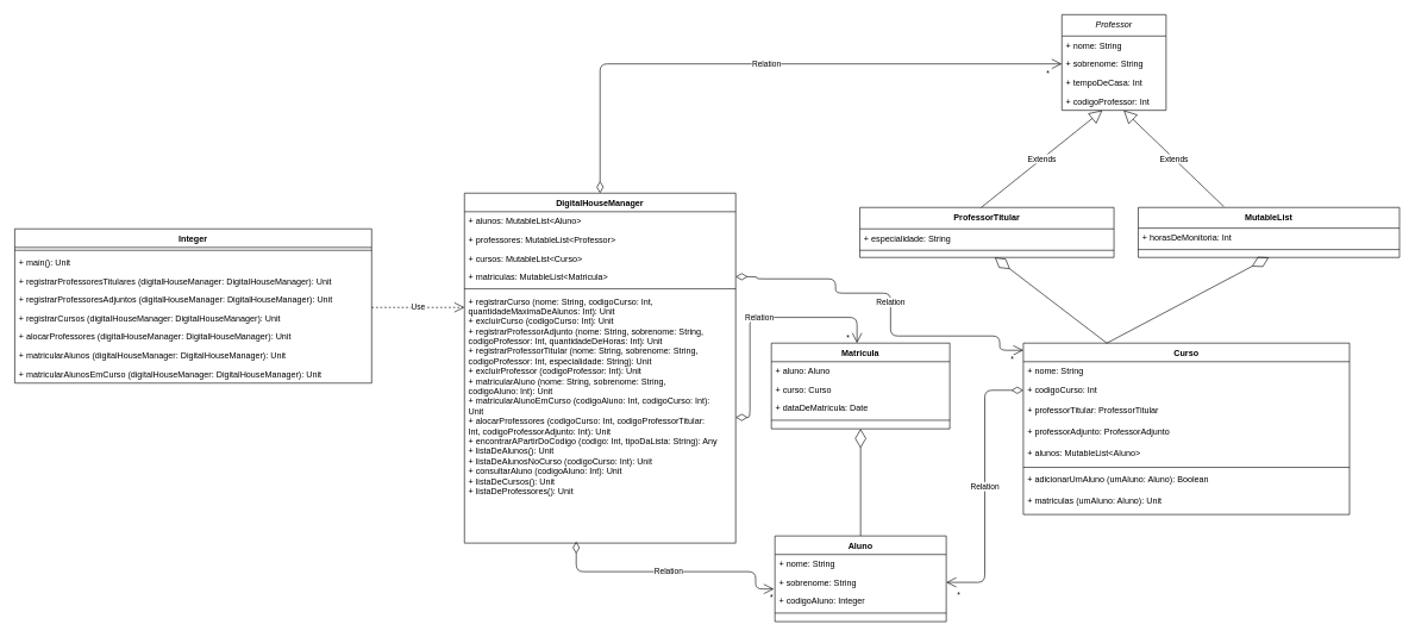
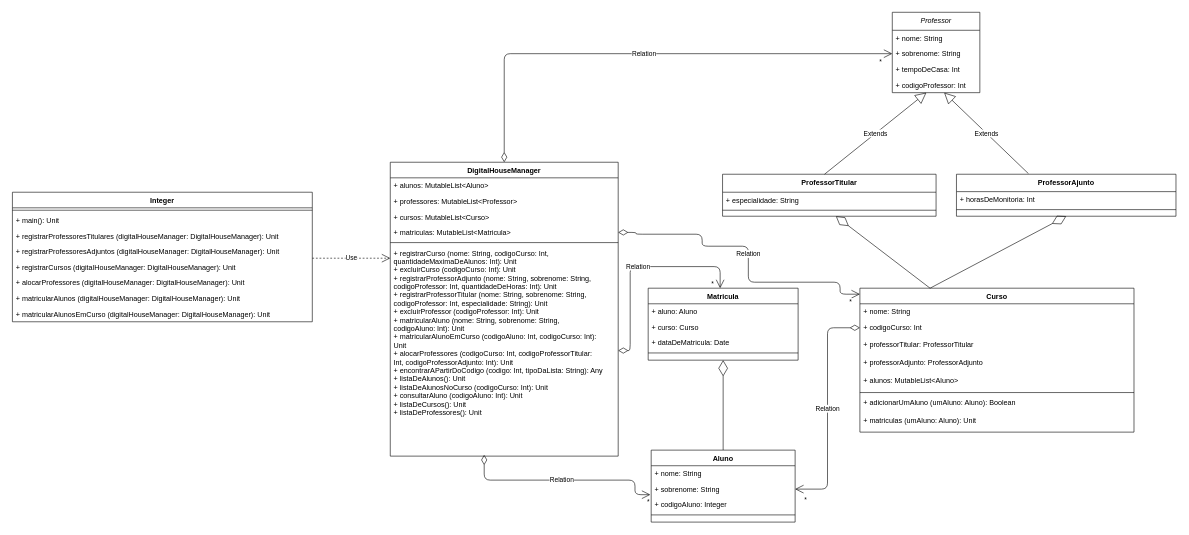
  <mxCell id="0" />
  <mxCell id="1" parent="0" />
  <mxCell id="2" value="Extends" style="endArrow=block;endSize=16;endFill=0;html=1;" parent="1" target="14" edge="1"><mxGeometry width="160" relative="1" as="geometry"><mxPoint x="1714" y="289" as="sourcePoint" /><mxPoint x="1566.453" y="204" as="targetPoint" /></mxGeometry></mxCell>
- <mxCell id="3" value="MutableList" style="swimlane;fontStyle=1;align=center;verticalAlign=top;childLayout=stackLayout;horizontal=1;startSize=29;horizontalStack=0;resizeParent=1;resizeLast=0;collapsible=1;marginBottom=0;rounded=0;shadow=0;strokeWidth=1;" parent="1" vertex="1"><mxGeometry x="1594" y="290" width="366" height="70" as="geometry"><mxRectangle x="550" y="140" width="160" height="26" as="alternateBounds" /></mxGeometry></mxCell>
+ <mxCell id="3" value="ProfessorAjunto" style="swimlane;fontStyle=1;align=center;verticalAlign=top;childLayout=stackLayout;horizontal=1;startSize=29;horizontalStack=0;resizeParent=1;resizeLast=0;collapsible=1;marginBottom=0;rounded=0;shadow=0;strokeWidth=1;" parent="1" vertex="1"><mxGeometry x="1594" y="290" width="366" height="70" as="geometry"><mxRectangle x="550" y="140" width="160" height="26" as="alternateBounds" /></mxGeometry></mxCell>
  <mxCell id="4" value="+ horasDeMonitoria: Int" style="text;align=left;verticalAlign=top;spacingLeft=4;spacingRight=4;overflow=hidden;rotatable=0;points=[[0,0.5],[1,0.5]];portConstraint=eastwest;" parent="3" vertex="1"><mxGeometry y="29" width="366" height="26" as="geometry" /></mxCell>
  <mxCell id="5" value="" style="line;html=1;strokeWidth=1;align=left;verticalAlign=middle;spacingTop=-1;spacingLeft=3;spacingRight=3;rotatable=0;labelPosition=right;points=[];portConstraint=eastwest;" parent="3" vertex="1"><mxGeometry y="55" width="366" height="8" as="geometry" /></mxCell>
  <mxCell id="6" value="ProfessorTitular" style="swimlane;fontStyle=1;align=center;verticalAlign=top;childLayout=stackLayout;horizontal=1;startSize=30;horizontalStack=0;resizeParent=1;resizeLast=0;collapsible=1;marginBottom=0;rounded=0;shadow=0;strokeWidth=1;" parent="1" vertex="1"><mxGeometry x="1204" y="290" width="356" height="70" as="geometry"><mxRectangle x="550" y="140" width="160" height="26" as="alternateBounds" /></mxGeometry></mxCell>
  <mxCell id="7" value="Extends" style="endArrow=block;endSize=16;endFill=0;html=1;" parent="6" target="14" edge="1"><mxGeometry width="160" relative="1" as="geometry"><mxPoint x="170" as="sourcePoint" /><mxPoint x="295.383" y="-86" as="targetPoint" /></mxGeometry></mxCell>
  <mxCell id="8" value="+ especialidade: String" style="text;align=left;verticalAlign=top;spacingLeft=4;spacingRight=4;overflow=hidden;rotatable=0;points=[[0,0.5],[1,0.5]];portConstraint=eastwest;" parent="6" vertex="1"><mxGeometry y="30" width="356" height="26" as="geometry" /></mxCell>
  <mxCell id="9" value="" style="line;html=1;strokeWidth=1;align=left;verticalAlign=middle;spacingTop=-1;spacingLeft=3;spacingRight=3;rotatable=0;labelPosition=right;points=[];portConstraint=eastwest;" parent="6" vertex="1"><mxGeometry y="56" width="356" height="8" as="geometry" /></mxCell>
  <mxCell id="10" value="Professor" style="swimlane;fontStyle=2;align=center;verticalAlign=top;childLayout=stackLayout;horizontal=1;startSize=30;horizontalStack=0;resizeParent=1;resizeLast=0;collapsible=1;marginBottom=0;rounded=0;shadow=0;strokeWidth=1;" parent="1" vertex="1"><mxGeometry x="1487" y="20" width="146" height="134" as="geometry"><mxRectangle x="550" y="140" width="160" height="26" as="alternateBounds" /></mxGeometry></mxCell>
  <mxCell id="11" value="+ nome: String" style="text;align=left;verticalAlign=top;spacingLeft=4;spacingRight=4;overflow=hidden;rotatable=0;points=[[0,0.5],[1,0.5]];portConstraint=eastwest;" parent="10" vertex="1"><mxGeometry y="30" width="146" height="26" as="geometry" /></mxCell>
  <mxCell id="12" value="+ sobrenome: String" style="text;align=left;verticalAlign=top;spacingLeft=4;spacingRight=4;overflow=hidden;rotatable=0;points=[[0,0.5],[1,0.5]];portConstraint=eastwest;rounded=0;shadow=0;html=0;" parent="10" vertex="1"><mxGeometry y="56" width="146" height="26" as="geometry" /></mxCell>
  <mxCell id="13" value="+ tempoDeCasa: Int" style="text;align=left;verticalAlign=top;spacingLeft=4;spacingRight=4;overflow=hidden;rotatable=0;points=[[0,0.5],[1,0.5]];portConstraint=eastwest;rounded=0;shadow=0;html=0;" parent="10" vertex="1"><mxGeometry y="82" width="146" height="26" as="geometry" /></mxCell>
  <mxCell id="14" value="+ codigoProfessor: Int" style="text;align=left;verticalAlign=top;spacingLeft=4;spacingRight=4;overflow=hidden;rotatable=0;points=[[0,0.5],[1,0.5]];portConstraint=eastwest;rounded=0;shadow=0;html=0;" parent="10" vertex="1"><mxGeometry y="108" width="146" height="26" as="geometry" /></mxCell>
  <mxCell id="15" value="Curso" style="swimlane;fontStyle=1;align=center;verticalAlign=top;childLayout=stackLayout;horizontal=1;startSize=26;horizontalStack=0;resizeParent=1;resizeLast=0;collapsible=1;marginBottom=0;rounded=0;shadow=0;strokeWidth=1;" parent="1" vertex="1"><mxGeometry x="1433" y="480" width="457" height="240" as="geometry"><mxRectangle x="230" y="140" width="160" height="26" as="alternateBounds" /></mxGeometry></mxCell>
  <mxCell id="16" value="+ nome: String" style="text;align=left;verticalAlign=top;spacingLeft=4;spacingRight=4;overflow=hidden;rotatable=0;points=[[0,0.5],[1,0.5]];portConstraint=eastwest;" parent="15" vertex="1"><mxGeometry y="26" width="457" height="26" as="geometry" /></mxCell>
  <mxCell id="17" value="+ codigoCurso: Int" style="text;align=left;verticalAlign=top;spacingLeft=4;spacingRight=4;overflow=hidden;rotatable=0;points=[[0,0.5],[1,0.5]];portConstraint=eastwest;rounded=0;shadow=0;html=0;" parent="15" vertex="1"><mxGeometry y="52" width="457" height="28" as="geometry" /></mxCell>
  <mxCell id="18" value="+ professorTitular: ProfessorTitular" style="text;align=left;verticalAlign=top;spacingLeft=4;spacingRight=4;overflow=hidden;rotatable=0;points=[[0,0.5],[1,0.5]];portConstraint=eastwest;rounded=0;shadow=0;html=0;" parent="15" vertex="1"><mxGeometry y="80" width="457" height="30" as="geometry" /></mxCell>
  <mxCell id="19" value="+ professorAdjunto: ProfessorAdjunto" style="text;align=left;verticalAlign=top;spacingLeft=4;spacingRight=4;overflow=hidden;rotatable=0;points=[[0,0.5],[1,0.5]];portConstraint=eastwest;rounded=0;shadow=0;html=0;" parent="15" vertex="1"><mxGeometry y="110" width="457" height="30" as="geometry" /></mxCell>
  <mxCell id="20" value="+ alunos: MutableList&lt;Aluno&gt;" style="text;align=left;verticalAlign=top;spacingLeft=4;spacingRight=4;overflow=hidden;rotatable=0;points=[[0,0.5],[1,0.5]];portConstraint=eastwest;rounded=0;shadow=0;html=0;" parent="15" vertex="1"><mxGeometry y="140" width="457" height="30" as="geometry" /></mxCell>
  <mxCell id="21" value="" style="line;html=1;strokeWidth=1;align=left;verticalAlign=middle;spacingTop=-1;spacingLeft=3;spacingRight=3;rotatable=0;labelPosition=right;points=[];portConstraint=eastwest;" parent="15" vertex="1"><mxGeometry y="170" width="457" height="8" as="geometry" /></mxCell>
  <mxCell id="22" value="+ adicionarUmAluno (umAluno: Aluno): Boolean&#10;" style="text;align=left;verticalAlign=top;spacingLeft=4;spacingRight=4;overflow=hidden;rotatable=0;points=[[0,0.5],[1,0.5]];portConstraint=eastwest;" parent="15" vertex="1"><mxGeometry y="178" width="457" height="30" as="geometry" /></mxCell>
  <mxCell id="23" value="+ matriculas (umAluno: Aluno): Unit" style="text;align=left;verticalAlign=top;spacingLeft=4;spacingRight=4;overflow=hidden;rotatable=0;points=[[0,0.5],[1,0.5]];portConstraint=eastwest;" parent="15" vertex="1"><mxGeometry y="208" width="457" height="30" as="geometry" /></mxCell>
  <mxCell id="24" value="" style="endArrow=diamondThin;endFill=0;endSize=24;html=1;" parent="1" edge="1"><mxGeometry width="160" relative="1" as="geometry"><mxPoint x="1550" y="480" as="sourcePoint" /><mxPoint x="1393" y="360" as="targetPoint" /></mxGeometry></mxCell>
  <mxCell id="25" value="" style="endArrow=diamondThin;endFill=0;endSize=24;html=1;entryX=0.5;entryY=1;entryDx=0;entryDy=0;" parent="1" target="3" edge="1"><mxGeometry width="160" relative="1" as="geometry"><mxPoint x="1550" y="480" as="sourcePoint" /><mxPoint x="1710" y="480" as="targetPoint" /></mxGeometry></mxCell>
  <mxCell id="26" value="" style="endArrow=diamondThin;endFill=0;endSize=24;html=1;" parent="1" source="27" target="48" edge="1"><mxGeometry width="160" relative="1" as="geometry"><mxPoint x="1310" y="660" as="sourcePoint" /><mxPoint x="1470" y="660" as="targetPoint" /></mxGeometry></mxCell>
  <mxCell id="27" value="Aluno" style="swimlane;fontStyle=1;align=center;verticalAlign=top;childLayout=stackLayout;horizontal=1;startSize=26;horizontalStack=0;resizeParent=1;resizeLast=0;collapsible=1;marginBottom=0;rounded=0;shadow=0;strokeWidth=1;" parent="1" vertex="1"><mxGeometry x="1085" y="750" width="240" height="120" as="geometry"><mxRectangle x="160" y="120" width="160" height="26" as="alternateBounds" /></mxGeometry></mxCell>
  <mxCell id="28" value="+ nome: String" style="text;align=left;verticalAlign=top;spacingLeft=4;spacingRight=4;overflow=hidden;rotatable=0;points=[[0,0.5],[1,0.5]];portConstraint=eastwest;" parent="27" vertex="1"><mxGeometry y="26" width="240" height="26" as="geometry" /></mxCell>
  <mxCell id="29" value="+ sobrenome: String" style="text;align=left;verticalAlign=top;spacingLeft=4;spacingRight=4;overflow=hidden;rotatable=0;points=[[0,0.5],[1,0.5]];portConstraint=eastwest;rounded=0;shadow=0;html=0;" parent="27" vertex="1"><mxGeometry y="52" width="240" height="26" as="geometry" /></mxCell>
  <mxCell id="30" value="+ codigoAluno: Integer" style="text;align=left;verticalAlign=top;spacingLeft=4;spacingRight=4;overflow=hidden;rotatable=0;points=[[0,0.5],[1,0.5]];portConstraint=eastwest;rounded=0;shadow=0;html=0;" parent="27" vertex="1"><mxGeometry y="78" width="240" height="26" as="geometry" /></mxCell>
  <mxCell id="31" value="" style="line;html=1;strokeWidth=1;align=left;verticalAlign=middle;spacingTop=-1;spacingLeft=3;spacingRight=3;rotatable=0;labelPosition=right;points=[];portConstraint=eastwest;" parent="27" vertex="1"><mxGeometry y="104" width="240" height="8" as="geometry" /></mxCell>
  <mxCell id="32" value="DigitalHouseManager" style="swimlane;fontStyle=1;align=center;verticalAlign=top;childLayout=stackLayout;horizontal=1;startSize=26;horizontalStack=0;resizeParent=1;resizeParentMax=0;resizeLast=0;collapsible=1;marginBottom=0;" parent="1" vertex="1"><mxGeometry x="650" y="270" width="380" height="490" as="geometry" /></mxCell>
  <mxCell id="33" value="+ alunos: MutableList&lt;Aluno&gt;" style="text;strokeColor=none;fillColor=none;align=left;verticalAlign=top;spacingLeft=4;spacingRight=4;overflow=hidden;rotatable=0;points=[[0,0.5],[1,0.5]];portConstraint=eastwest;" parent="32" vertex="1"><mxGeometry y="26" width="380" height="26" as="geometry" /></mxCell>
  <mxCell id="34" value="+ professores: MutableList&lt;Professor&gt;" style="text;strokeColor=none;fillColor=none;align=left;verticalAlign=top;spacingLeft=4;spacingRight=4;overflow=hidden;rotatable=0;points=[[0,0.5],[1,0.5]];portConstraint=eastwest;" parent="32" vertex="1"><mxGeometry y="52" width="380" height="26" as="geometry" /></mxCell>
  <mxCell id="35" value="+ cursos: MutableList&lt;Curso&gt;" style="text;strokeColor=none;fillColor=none;align=left;verticalAlign=top;spacingLeft=4;spacingRight=4;overflow=hidden;rotatable=0;points=[[0,0.5],[1,0.5]];portConstraint=eastwest;" parent="32" vertex="1"><mxGeometry y="78" width="380" height="26" as="geometry" /></mxCell>
  <mxCell id="36" value="+ matriculas: MutableList&lt;Matricula&gt;" style="text;strokeColor=none;fillColor=none;align=left;verticalAlign=top;spacingLeft=4;spacingRight=4;overflow=hidden;rotatable=0;points=[[0,0.5],[1,0.5]];portConstraint=eastwest;" parent="32" vertex="1"><mxGeometry y="104" width="380" height="26" as="geometry" /></mxCell>
  <mxCell id="37" value="" style="line;strokeWidth=1;fillColor=none;align=left;verticalAlign=middle;spacingTop=-1;spacingLeft=3;spacingRight=3;rotatable=0;labelPosition=right;points=[];portConstraint=eastwest;" parent="32" vertex="1"><mxGeometry y="130" width="380" height="8" as="geometry" /></mxCell>
  <mxCell id="38" value="+ registrarCurso (nome: String, codigoCurso: Int,&#10;quantidadeMaximaDeAlunos: Int): Unit&#10;+ excluirCurso (codigoCurso: Int): Unit&#10;+ registrarProfessorAdjunto (nome: String, sobrenome: String, &#10;codigoProfessor: Int, quantidadeDeHoras: Int): Unit&#10;+ registrarProfessorTitular (nome: String, sobrenome: String,&#10;codigoProfessor: Int, especialidade: String): Unit&#10;+ excluirProfessor (codigoProfessor: Int): Unit&#10;+ matricularAluno (nome: String, sobrenome: String, &#10;codigoAluno: Int): Unit&#10;+ matricularAlunoEmCurso (codigoAluno: Int, codigoCurso: Int):&#10;Unit&#10;+ alocarProfessores (codigoCurso: Int, codigoProfessorTitular:&#10;Int, codigoProfessorAdjunto: Int): Unit&#10;+ encontrarAPartirDoCodigo (codigo: Int, tipoDaLista: String): Any&#10;+ listaDeAlunos(): Unit&#10;+ listaDeAlunosNoCurso (codigoCurso: Int): Unit&#10;+ consultarAluno (codigoAluno: Int): Unit&#10;+ listaDeCursos(): Unit&#10;+ listaDeProfessores(): Unit&#10;" style="text;strokeColor=none;fillColor=none;align=left;verticalAlign=top;spacingLeft=4;spacingRight=4;overflow=hidden;rotatable=0;points=[[0,0.5],[1,0.5]];portConstraint=eastwest;" parent="32" vertex="1"><mxGeometry y="138" width="380" height="352" as="geometry" /></mxCell>
  <mxCell id="39" value="Relation" style="endArrow=open;html=1;endSize=12;startArrow=diamondThin;startSize=14;startFill=0;edgeStyle=orthogonalEdgeStyle;exitX=0.412;exitY=0.994;exitDx=0;exitDy=0;exitPerimeter=0;entryX=-0.006;entryY=0.857;entryDx=0;entryDy=0;entryPerimeter=0;" parent="1" source="38" target="29" edge="1"><mxGeometry relative="1" as="geometry"><mxPoint x="830" y="620" as="sourcePoint" /><mxPoint x="990" y="620" as="targetPoint" /><Array as="points"><mxPoint x="807" y="800" /><mxPoint x="1058" y="800" /><mxPoint x="1058" y="824" /></Array></mxGeometry></mxCell>
  <mxCell id="40" value="*" style="edgeLabel;resizable=0;html=1;align=right;verticalAlign=top;" parent="39" connectable="0" vertex="1"><mxGeometry x="1" relative="1" as="geometry" /></mxCell>
  <mxCell id="41" value="Relation" style="endArrow=open;html=1;endSize=12;startArrow=diamondThin;startSize=14;startFill=0;edgeStyle=orthogonalEdgeStyle;exitX=1;exitY=0.5;exitDx=0;exitDy=0;" parent="1" source="38" edge="1"><mxGeometry relative="1" as="geometry"><mxPoint x="860.08" y="479.568" as="sourcePoint" /><mxPoint x="1200" y="480" as="targetPoint" /><Array as="points"><mxPoint x="1050" y="584" /><mxPoint x="1050" y="444" /><mxPoint x="1200" y="444" /></Array></mxGeometry></mxCell>
  <mxCell id="42" value="*" style="edgeLabel;resizable=0;html=1;align=right;verticalAlign=top;" parent="41" connectable="0" vertex="1"><mxGeometry x="1" relative="1" as="geometry"><mxPoint x="-10" y="-20.47" as="offset" /></mxGeometry></mxCell>
  <mxCell id="43" value="Matricula" style="swimlane;fontStyle=1;align=center;verticalAlign=top;childLayout=stackLayout;horizontal=1;startSize=26;horizontalStack=0;resizeParent=1;resizeParentMax=0;resizeLast=0;collapsible=1;marginBottom=0;" parent="1" vertex="1"><mxGeometry x="1080" y="480" width="250" height="120" as="geometry" /></mxCell>
  <mxCell id="44" value="+ aluno: Aluno" style="text;strokeColor=none;fillColor=none;align=left;verticalAlign=top;spacingLeft=4;spacingRight=4;overflow=hidden;rotatable=0;points=[[0,0.5],[1,0.5]];portConstraint=eastwest;" parent="43" vertex="1"><mxGeometry y="26" width="250" height="26" as="geometry" /></mxCell>
  <mxCell id="45" value="+ curso: Curso" style="text;strokeColor=none;fillColor=none;align=left;verticalAlign=top;spacingLeft=4;spacingRight=4;overflow=hidden;rotatable=0;points=[[0,0.5],[1,0.5]];portConstraint=eastwest;" parent="43" vertex="1"><mxGeometry y="52" width="250" height="26" as="geometry" /></mxCell>
  <mxCell id="46" value="+ dataDeMatricula: Date" style="text;strokeColor=none;fillColor=none;align=left;verticalAlign=top;spacingLeft=4;spacingRight=4;overflow=hidden;rotatable=0;points=[[0,0.5],[1,0.5]];portConstraint=eastwest;" parent="43" vertex="1"><mxGeometry y="78" width="250" height="26" as="geometry" /></mxCell>
  <mxCell id="47" value="" style="line;strokeWidth=1;fillColor=none;align=left;verticalAlign=middle;spacingTop=-1;spacingLeft=3;spacingRight=3;rotatable=0;labelPosition=right;points=[];portConstraint=eastwest;" parent="43" vertex="1"><mxGeometry y="104" width="250" height="8" as="geometry" /></mxCell>
  <mxCell id="48" value="&#10;" style="text;strokeColor=none;fillColor=none;align=left;verticalAlign=top;spacingLeft=4;spacingRight=4;overflow=hidden;rotatable=0;points=[[0,0.5],[1,0.5]];portConstraint=eastwest;" parent="43" vertex="1"><mxGeometry y="112" width="250" height="8" as="geometry" /></mxCell>
  <mxCell id="49" value="Relation" style="endArrow=open;html=1;endSize=12;startArrow=diamondThin;startSize=14;startFill=0;edgeStyle=orthogonalEdgeStyle;exitX=0;exitY=0.5;exitDx=0;exitDy=0;entryX=1;entryY=0.5;entryDx=0;entryDy=0;" parent="1" source="17" target="29" edge="1"><mxGeometry relative="1" as="geometry"><mxPoint x="1230" y="710" as="sourcePoint" /><mxPoint x="1350" y="540" as="targetPoint" /></mxGeometry></mxCell>
  <mxCell id="50" value="*" style="edgeLabel;resizable=0;html=1;align=right;verticalAlign=top;" parent="49" connectable="0" vertex="1"><mxGeometry x="1" relative="1" as="geometry"><mxPoint x="20.03" y="5" as="offset" /></mxGeometry></mxCell>
  <mxCell id="51" value="Relation" style="endArrow=open;html=1;endSize=12;startArrow=diamondThin;startSize=14;startFill=0;edgeStyle=orthogonalEdgeStyle;entryX=0;entryY=0.5;entryDx=0;entryDy=0;exitX=0.5;exitY=0;exitDx=0;exitDy=0;" parent="1" source="32" target="12" edge="1"><mxGeometry relative="1" as="geometry"><mxPoint x="1050" y="130" as="sourcePoint" /><mxPoint x="1210" y="130" as="targetPoint" /></mxGeometry></mxCell>
  <mxCell id="52" value="*" style="edgeLabel;resizable=0;html=1;align=right;verticalAlign=top;" parent="51" connectable="0" vertex="1"><mxGeometry x="1" relative="1" as="geometry"><mxPoint x="-16.71" as="offset" /></mxGeometry></mxCell>
  <mxCell id="53" value="Relation" style="endArrow=open;html=1;endSize=12;startArrow=diamondThin;startSize=14;startFill=0;edgeStyle=orthogonalEdgeStyle;exitX=1;exitY=0.5;exitDx=0;exitDy=0;" parent="1" source="36" target="15" edge="1"><mxGeometry relative="1" as="geometry"><mxPoint x="1120" y="390" as="sourcePoint" /><mxPoint x="1280" y="450" as="targetPoint" /><Array as="points"><mxPoint x="1060" y="390" /><mxPoint x="1170" y="390" /><mxPoint x="1170" y="410" /><mxPoint x="1247" y="410" /><mxPoint x="1247" y="470" /><mxPoint x="1400" y="470" /><mxPoint x="1400" y="490" /></Array></mxGeometry></mxCell>
  <mxCell id="54" value="*" style="edgeLabel;resizable=0;html=1;align=right;verticalAlign=top;" parent="53" connectable="0" vertex="1"><mxGeometry x="1" relative="1" as="geometry"><mxPoint x="-12.71" y="-0.06" as="offset" /></mxGeometry></mxCell>
  <mxCell id="55" value="Integer" style="swimlane;fontStyle=1;align=center;verticalAlign=top;childLayout=stackLayout;horizontal=1;startSize=26;horizontalStack=0;resizeParent=1;resizeParentMax=0;resizeLast=0;collapsible=1;marginBottom=0;" parent="1" vertex="1"><mxGeometry x="20" y="320" width="500" height="216" as="geometry" /></mxCell>
  <mxCell id="56" value="" style="line;strokeWidth=1;fillColor=none;align=left;verticalAlign=middle;spacingTop=-1;spacingLeft=3;spacingRight=3;rotatable=0;labelPosition=right;points=[];portConstraint=eastwest;" parent="55" vertex="1"><mxGeometry y="26" width="500" height="8" as="geometry" /></mxCell>
  <mxCell id="57" value="+ main(): Unit" style="text;strokeColor=none;fillColor=none;align=left;verticalAlign=top;spacingLeft=4;spacingRight=4;overflow=hidden;rotatable=0;points=[[0,0.5],[1,0.5]];portConstraint=eastwest;" parent="55" vertex="1"><mxGeometry y="34" width="500" height="26" as="geometry" /></mxCell>
  <mxCell id="58" value="+ registrarProfessoresTitulares (digitalHouseManager: DigitalHouseManager): Unit" style="text;strokeColor=none;fillColor=none;align=left;verticalAlign=top;spacingLeft=4;spacingRight=4;overflow=hidden;rotatable=0;points=[[0,0.5],[1,0.5]];portConstraint=eastwest;" parent="55" vertex="1"><mxGeometry y="60" width="500" height="26" as="geometry" /></mxCell>
  <mxCell id="59" value="+ registrarProfessoresAdjuntos (digitalHouseManager: DigitalHouseManager): Unit " style="text;strokeColor=none;fillColor=none;align=left;verticalAlign=top;spacingLeft=4;spacingRight=4;overflow=hidden;rotatable=0;points=[[0,0.5],[1,0.5]];portConstraint=eastwest;" parent="55" vertex="1"><mxGeometry y="86" width="500" height="26" as="geometry" /></mxCell>
  <mxCell id="60" value="+ registrarCursos (digitalHouseManager: DigitalHouseManager): Unit" style="text;strokeColor=none;fillColor=none;align=left;verticalAlign=top;spacingLeft=4;spacingRight=4;overflow=hidden;rotatable=0;points=[[0,0.5],[1,0.5]];portConstraint=eastwest;" parent="55" vertex="1"><mxGeometry y="112" width="500" height="26" as="geometry" /></mxCell>
  <mxCell id="61" value="+ alocarProfessores (digitalHouseManager: DigitalHouseManager): Unit" style="text;strokeColor=none;fillColor=none;align=left;verticalAlign=top;spacingLeft=4;spacingRight=4;overflow=hidden;rotatable=0;points=[[0,0.5],[1,0.5]];portConstraint=eastwest;" parent="55" vertex="1"><mxGeometry y="138" width="500" height="26" as="geometry" /></mxCell>
  <mxCell id="62" value="+ matricularAlunos (digitalHouseManager: DigitalHouseManager): Unit" style="text;strokeColor=none;fillColor=none;align=left;verticalAlign=top;spacingLeft=4;spacingRight=4;overflow=hidden;rotatable=0;points=[[0,0.5],[1,0.5]];portConstraint=eastwest;" parent="55" vertex="1"><mxGeometry y="164" width="500" height="26" as="geometry" /></mxCell>
  <mxCell id="63" value="+ matricularAlunosEmCurso (digitalHouseManager: DigitalHouseManager): Unit" style="text;strokeColor=none;fillColor=none;align=left;verticalAlign=top;spacingLeft=4;spacingRight=4;overflow=hidden;rotatable=0;points=[[0,0.5],[1,0.5]];portConstraint=eastwest;" parent="55" vertex="1"><mxGeometry y="190" width="500" height="26" as="geometry" /></mxCell>
  <mxCell id="64" value="Use" style="endArrow=open;endSize=12;dashed=1;html=1;" parent="1" edge="1"><mxGeometry width="160" relative="1" as="geometry"><mxPoint x="520" y="430" as="sourcePoint" /><mxPoint x="650" y="430" as="targetPoint" /></mxGeometry></mxCell>
